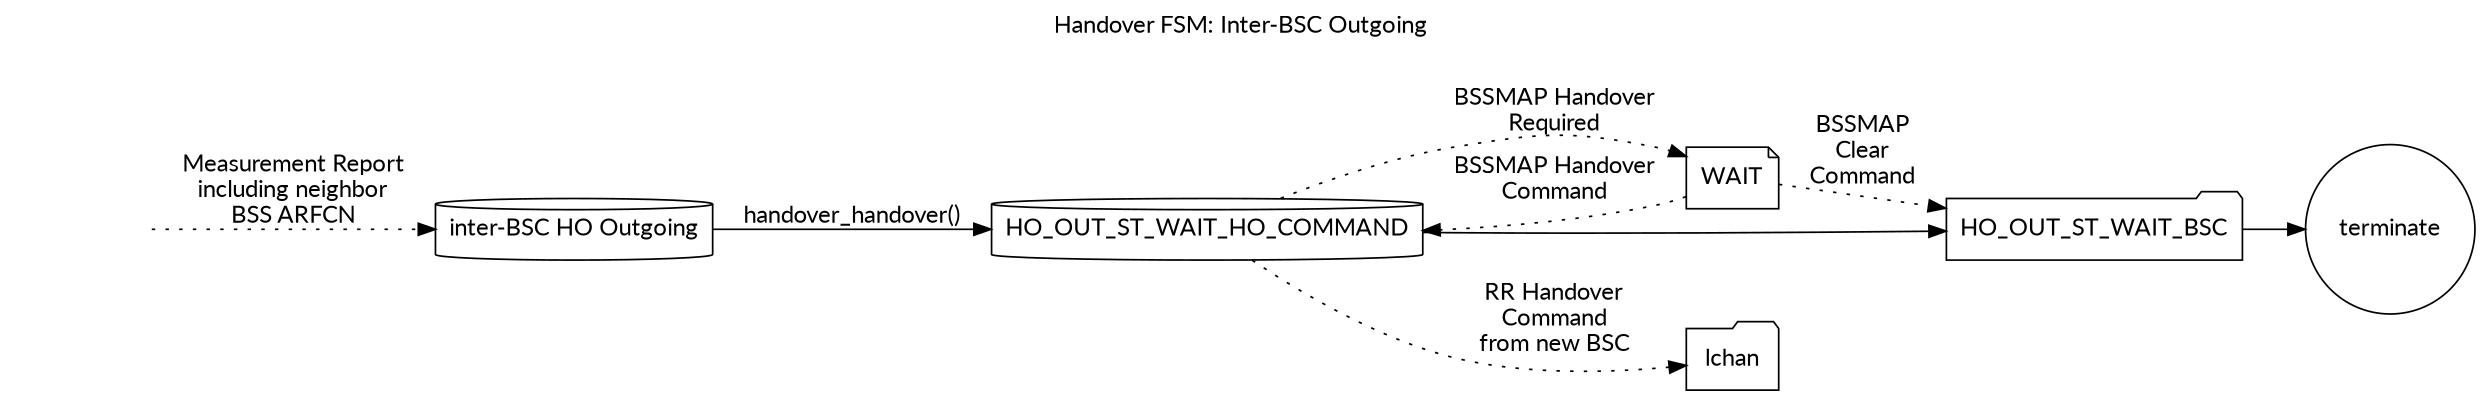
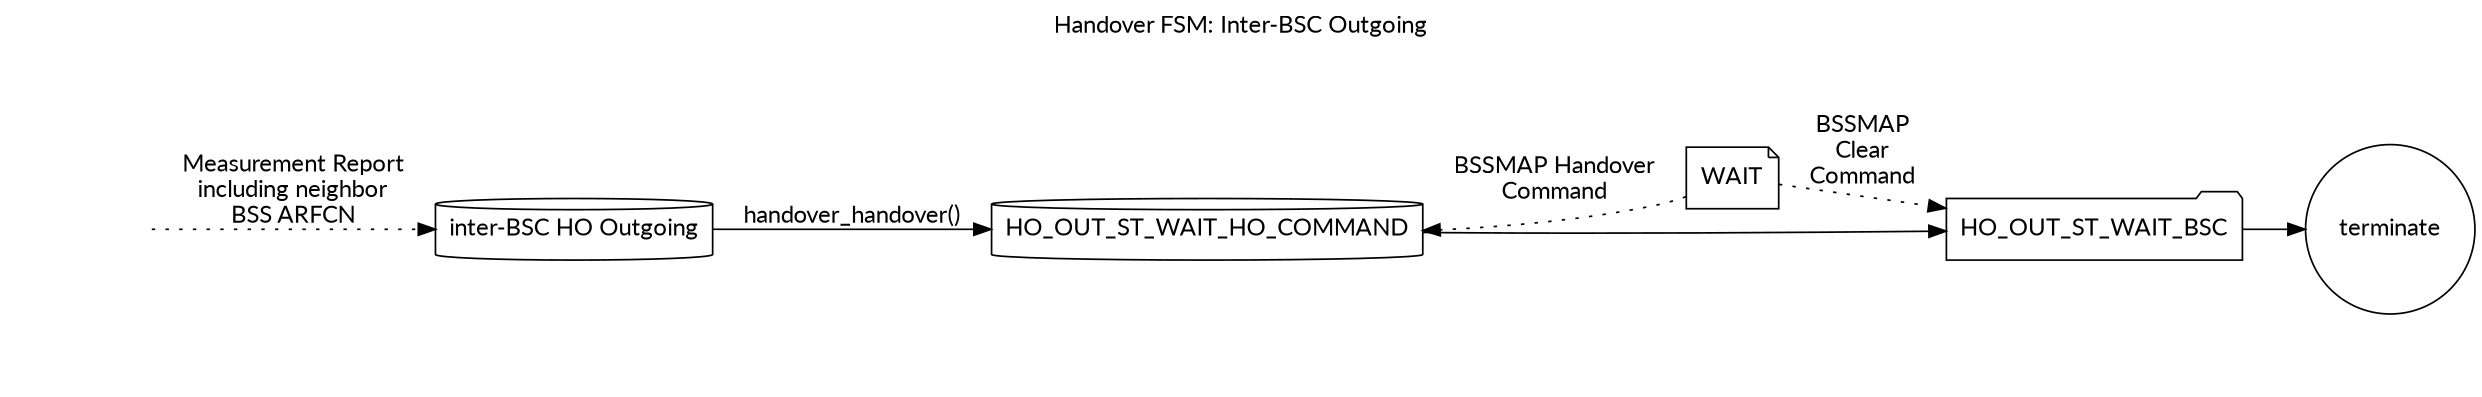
  digraph {
    fontname=Lato
    label="Handover FSM: Inter-BSC Outgoing"
    labelloc=t
    rankdir=LR
    node [fontname=Lato shape=cylinder]
    edge [fontname=Lato style=dotted]
    invisible [style=invisible shape=""]
    n2 [label="inter-BSC HO Outgoing"]
    HO_OUT_ST_WAIT_HO_COMMAND
    n4 [label=WAIT shape=note]
    n5 [label=HO_OUT_ST_WAIT_BSC shape=folder]
-   n6 [label=lchan shape=folder]
    terminate [shape=circle]
    invisible -> n2 [label="Measurement Report\nincluding neighbor\nBSS ARFCN"]
    n2 -> HO_OUT_ST_WAIT_HO_COMMAND [label="handover_handover()" style=""]
-   HO_OUT_ST_WAIT_HO_COMMAND -> n4 [label="BSSMAP Handover\nRequired"]
    HO_OUT_ST_WAIT_HO_COMMAND -> n5 [style=""]
-   HO_OUT_ST_WAIT_HO_COMMAND -> n6 [label="RR Handover\nCommand\nfrom new BSC"]
    n4 -> HO_OUT_ST_WAIT_HO_COMMAND [label="BSSMAP Handover\nCommand"]
    n4 -> n5 [label="BSSMAP\nClear\nCommand"]
    n5 -> terminate [style=""]
  }
